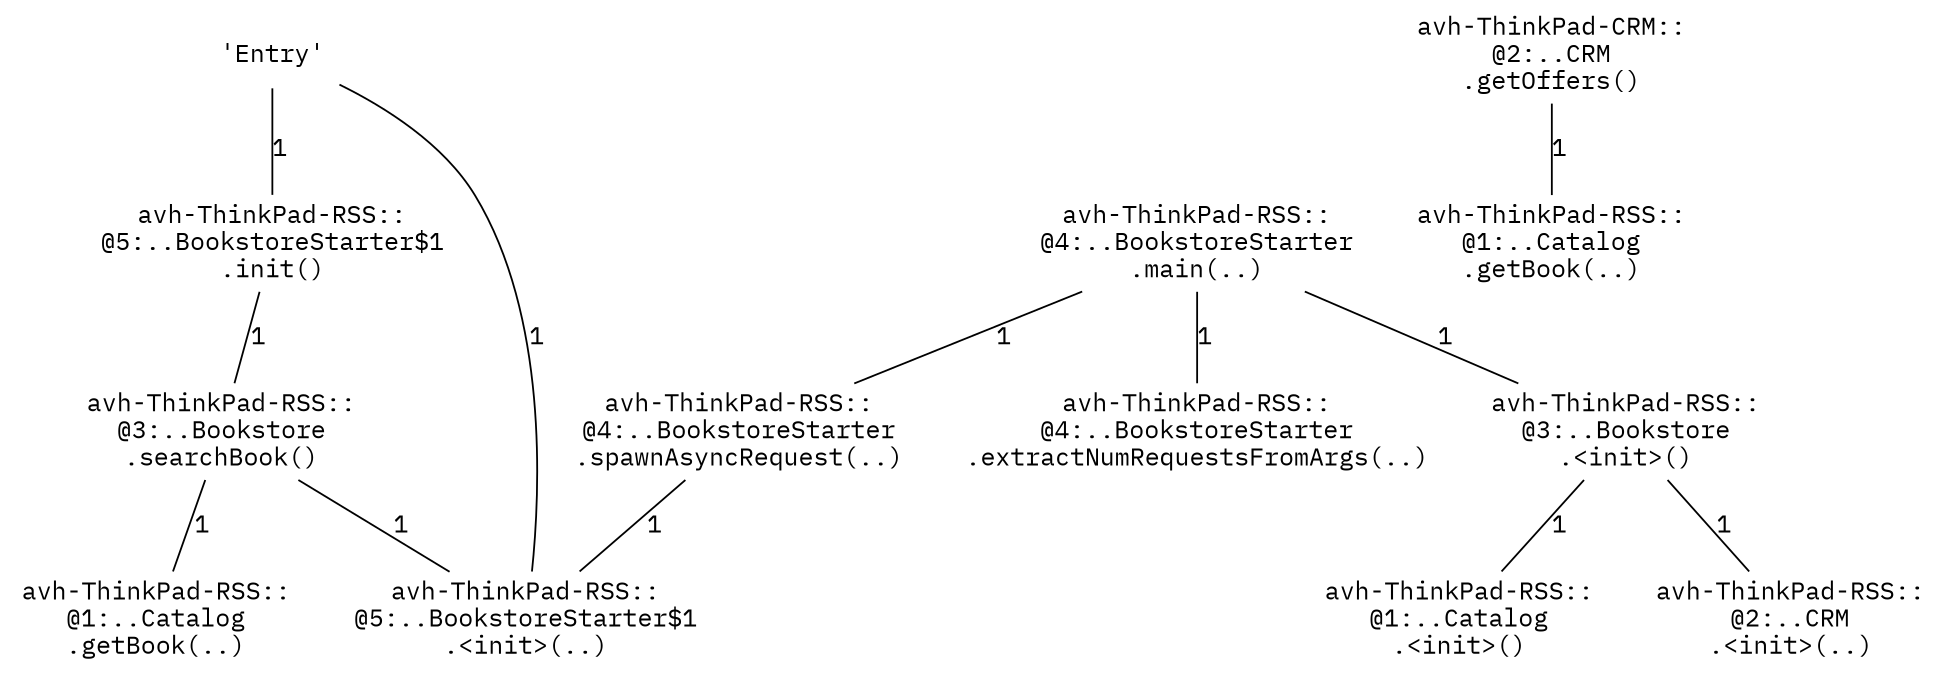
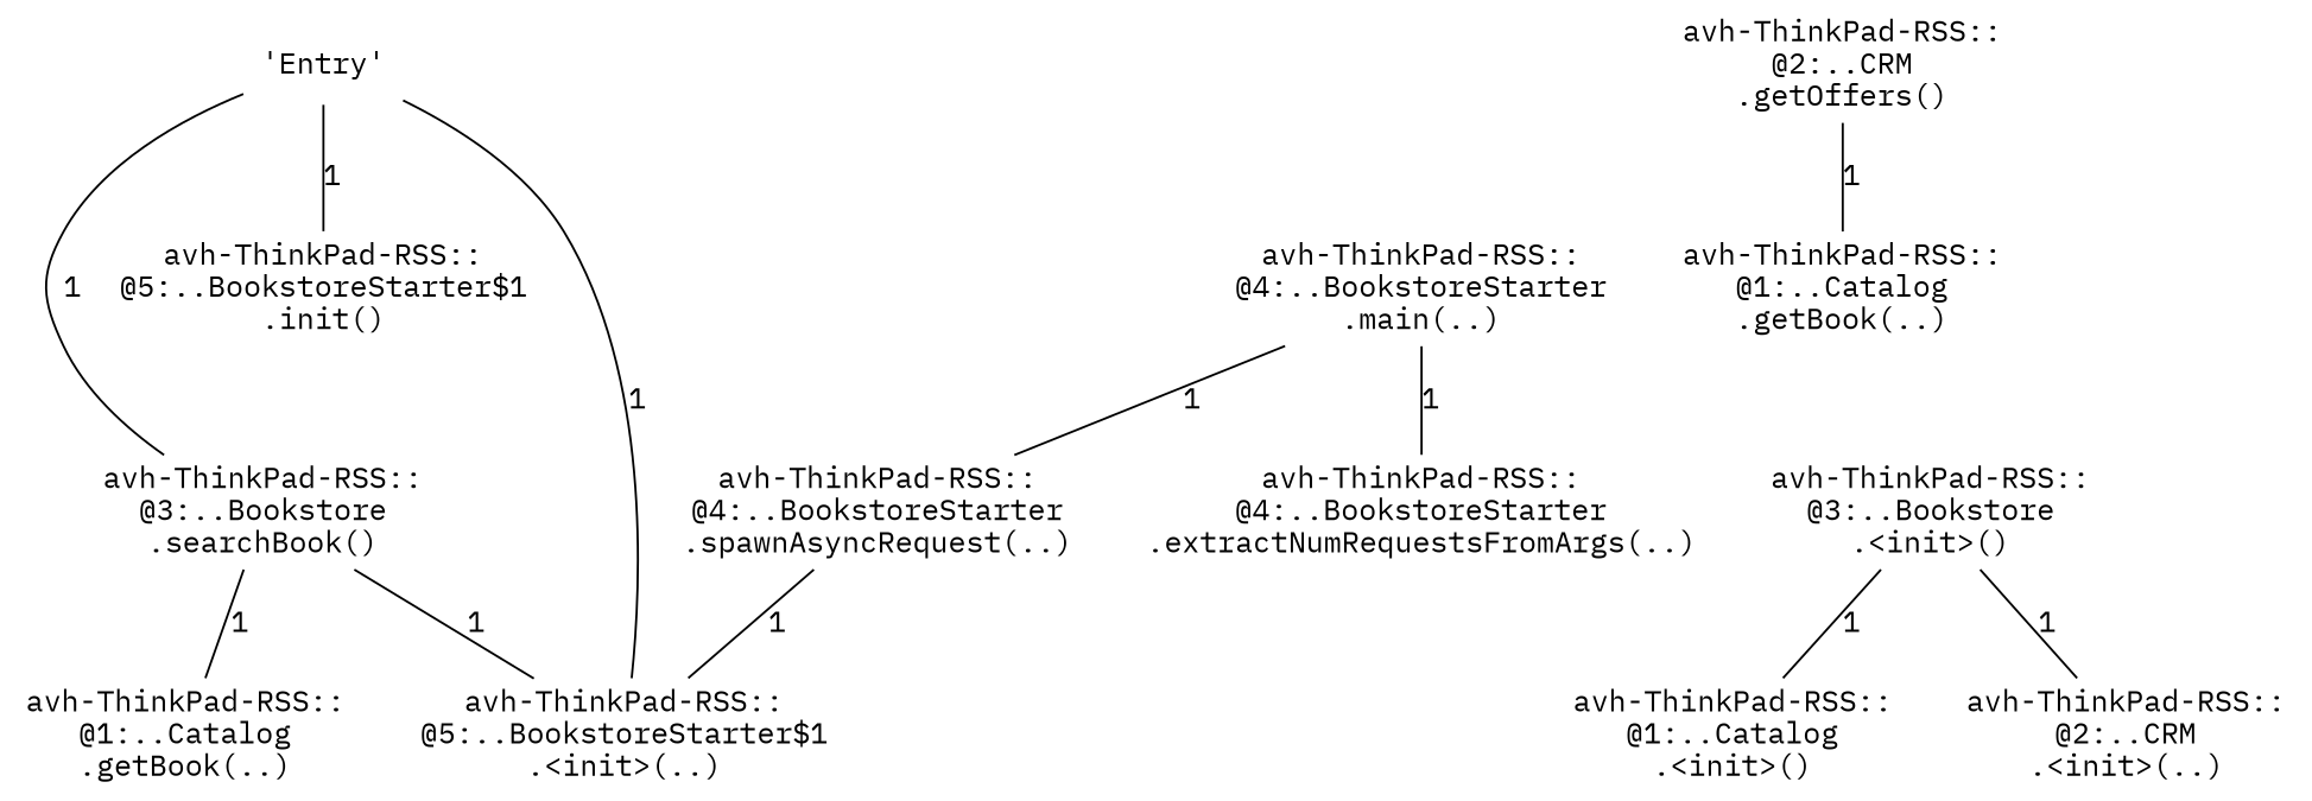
  digraph {
    fontname="IBM Plex Mono"
    node [fontname="IBM Plex Mono" shape=none]
    edge [arrowhead=none fontname="IBM Plex Mono" style=solid]
    n1 [label="'Entry'"]
    n2 [label="avh-ThinkPad-RSS::\n@5:..BookstoreStarter$1\n.init()"]
    n3 [label="avh-ThinkPad-RSS::\n@5:..BookstoreStarter$1\n.<init>(..)"]
    n4 [label="avh-ThinkPad-RSS::\n@4:..BookstoreStarter\n.main(..)"]
    n5 [label="avh-ThinkPad-RSS::\n@3:..Bookstore\n.<init>()"]
    n6 [label="avh-ThinkPad-RSS::\n@4:..BookstoreStarter\n.extractNumRequestsFromArgs(..)"]
    n7 [label="avh-ThinkPad-RSS::\n@4:..BookstoreStarter\n.spawnAsyncRequest(..)"]
    n8 [label="avh-ThinkPad-RSS::\n@3:..Bookstore\n.searchBook()"]
    n9 [label="avh-ThinkPad-RSS::\n@1:..Catalog\n.<init>()"]
    n10 [label="avh-ThinkPad-RSS::\n@2:..CRM\n.<init>(..)"]
    n11 [label="avh-ThinkPad-RSS::\n@1:..Catalog\n.getBook(..)"]
-   n12 [label="avh-ThinkPad-CRM::\n@2:..CRM\n.getOffers()"]
+   n12 [label="avh-ThinkPad-RSS::\n@2:..CRM\n.getOffers()"]
    n13 [label="avh-ThinkPad-RSS::\n@1:..Catalog\n.getBook(..)"]
    n1 -> n2 [label=1]
    n1 -> n3 [label=1]
-   n2 -> n8 [label=1]
-   n4 -> n5 [label=1]
+   n1 -> n8 [label=1]
    n4 -> n6 [label=1]
    n4 -> n7 [label=1]
    n5 -> n9 [label=1]
    n5 -> n10 [label=1]
    n7 -> n3 [label=1]
    n8 -> n3 [label=1]
    n8 -> n11 [label=1]
    n12 -> n13 [label=1]
  }
